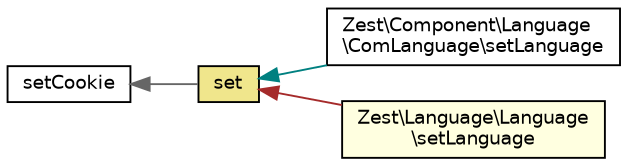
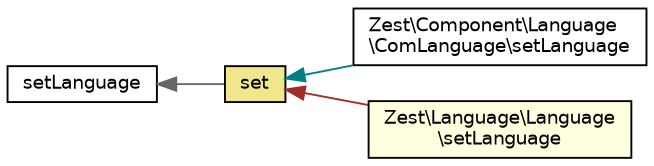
  digraph {
    rankdir=LR
    fontname="DejaVu Sans"
    node [color=black fillcolor=white fontname="DejaVu Sans" fontsize=10 shape=record style=filled]
    edge [dir=back fontname="DejaVu Sans" fontsize=10 labelfontname=Helvetica labelfontsize=10 style=solid]
-   n1 [fontcolor=black height=0.2 label=setCookie width=0.4]
+   n1 [fontcolor=black height=0.2 label=setLanguage width=0.4]
    n2 [fillcolor=khaki height=0.2 label=set width=0.4]
    n3 [height=0.2 label="Zest\\Component\\Language\l\\ComLanguage\\setLanguage" width=0.4]
    n4 [fillcolor=lightyellow height=0.2 label="Zest\\Language\\Language\l\\setLanguage" width=0.4]
    n1 -> n2 [color=gray40]
    n2 -> n3 [color=teal]
    n2 -> n4 [color=brown]
  }
